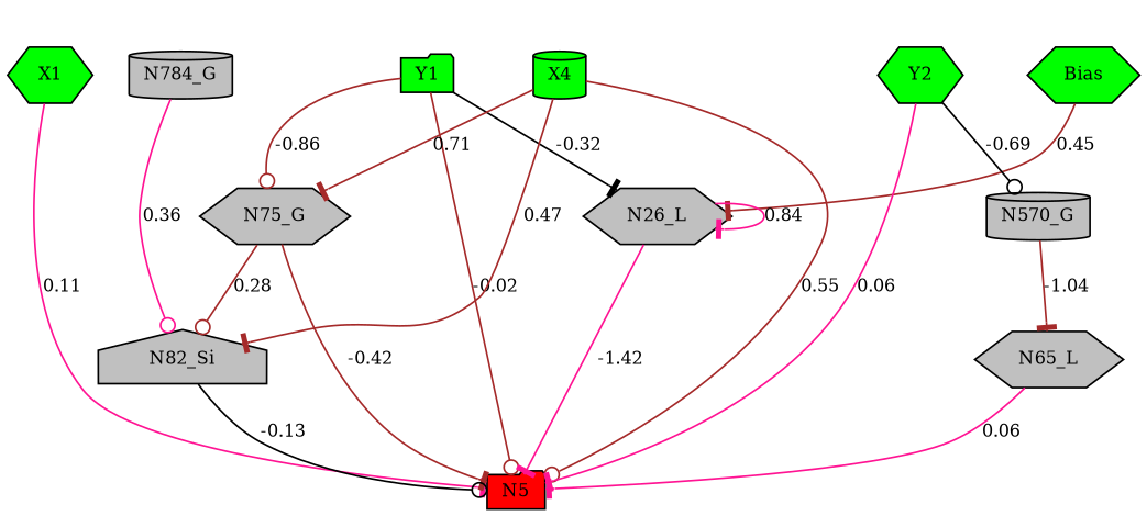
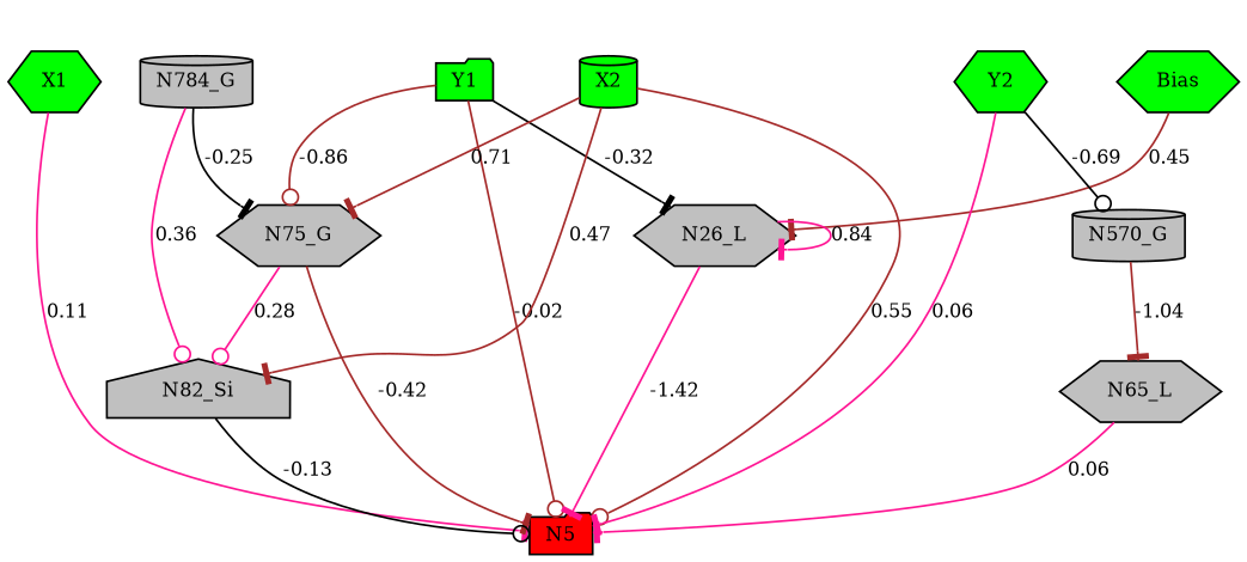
  digraph {
    node [fillcolor=gray fontsize=10 shape=hexagon style=filled]
    edge [arrowhead=tee color=brown fontsize=10]
    N5 [fillcolor=red height=0.1 shape=folder width=0.1]
    n2 [fillcolor=green height=0.1 label=Bias width=0.1]
    n3 [fillcolor=green height=0.1 label=X1 width=0.1]
    n4 [fillcolor=green height=0.1 label=Y1 shape=folder width=0.1]
-   n5 [fillcolor=green height=0.1 label=X4 shape=cylinder width=0.1]
+   n5 [fillcolor=green height=0.1 label=X2 shape=cylinder width=0.1]
    n6 [fillcolor=green height=0.1 label=Y2 width=0.1]
    n7 [height=0.1 label=N26_L width=0.1]
    n8 [height=0.1 label=N75_G width=0.1]
    n9 [height=0.1 label=N82_Si shape=house width=0.1]
    n10 [height=0.1 label=N570_G shape=cylinder width=0.1]
    n11 [height=0.1 label=N65_L width=0.1]
    n12 [height=0.1 label=N784_G shape=cylinder width=0.1]
    subgraph sub_1 {
      rank=same
      N5
    }
    subgraph sub_2 {
      rank=same
      n2
      n3
      n4
      n5
      n6
    }
    n2 -> n7 [label=0.45]
    n3 -> N5 [color=deeppink label=0.11]
    n3 -> n4 [style=invis arrowhead="" color="" fontsize=""]
    n4 -> N5 [arrowType=inv arrowhead=odot label=-0.02]
    n4 -> n5 [style=invis arrowhead="" color="" fontsize=""]
    n4 -> n7 [arrowType=inv color=black label=-0.32]
    n4 -> n8 [arrowType=inv arrowhead=odot label=-0.86]
    n5 -> N5 [arrowhead=odot label=0.55]
    n5 -> n6 [style=invis arrowhead="" color="" fontsize=""]
    n5 -> n8 [label=0.71]
    n5 -> n9 [label=0.47]
    n6 -> N5 [color=deeppink label=0.06]
    n6 -> n2 [style=invis arrowhead="" color="" fontsize=""]
    n6 -> n10 [arrowType=inv arrowhead=odot color=black label=-0.69]
    n7 -> N5 [arrowType=inv color=deeppink label=-1.42]
    n7 -> n7 [color=deeppink label=0.84]
    n8 -> N5 [arrowType=inv label=-0.42]
-   n8 -> n9 [arrowhead=odot label=0.28]
+   n8 -> n9 [arrowhead=odot color=deeppink label=0.28]
    n9 -> N5 [arrowType=inv arrowhead=odot color=black label=-0.13]
    n10 -> n11 [arrowType=inv label=-1.04]
    n11 -> N5 [color=deeppink label=0.06]
+   n12 -> n8 [arrowType=inv color=black label=-0.25]
    n12 -> n9 [arrowhead=odot color=deeppink label=0.36]
  }
